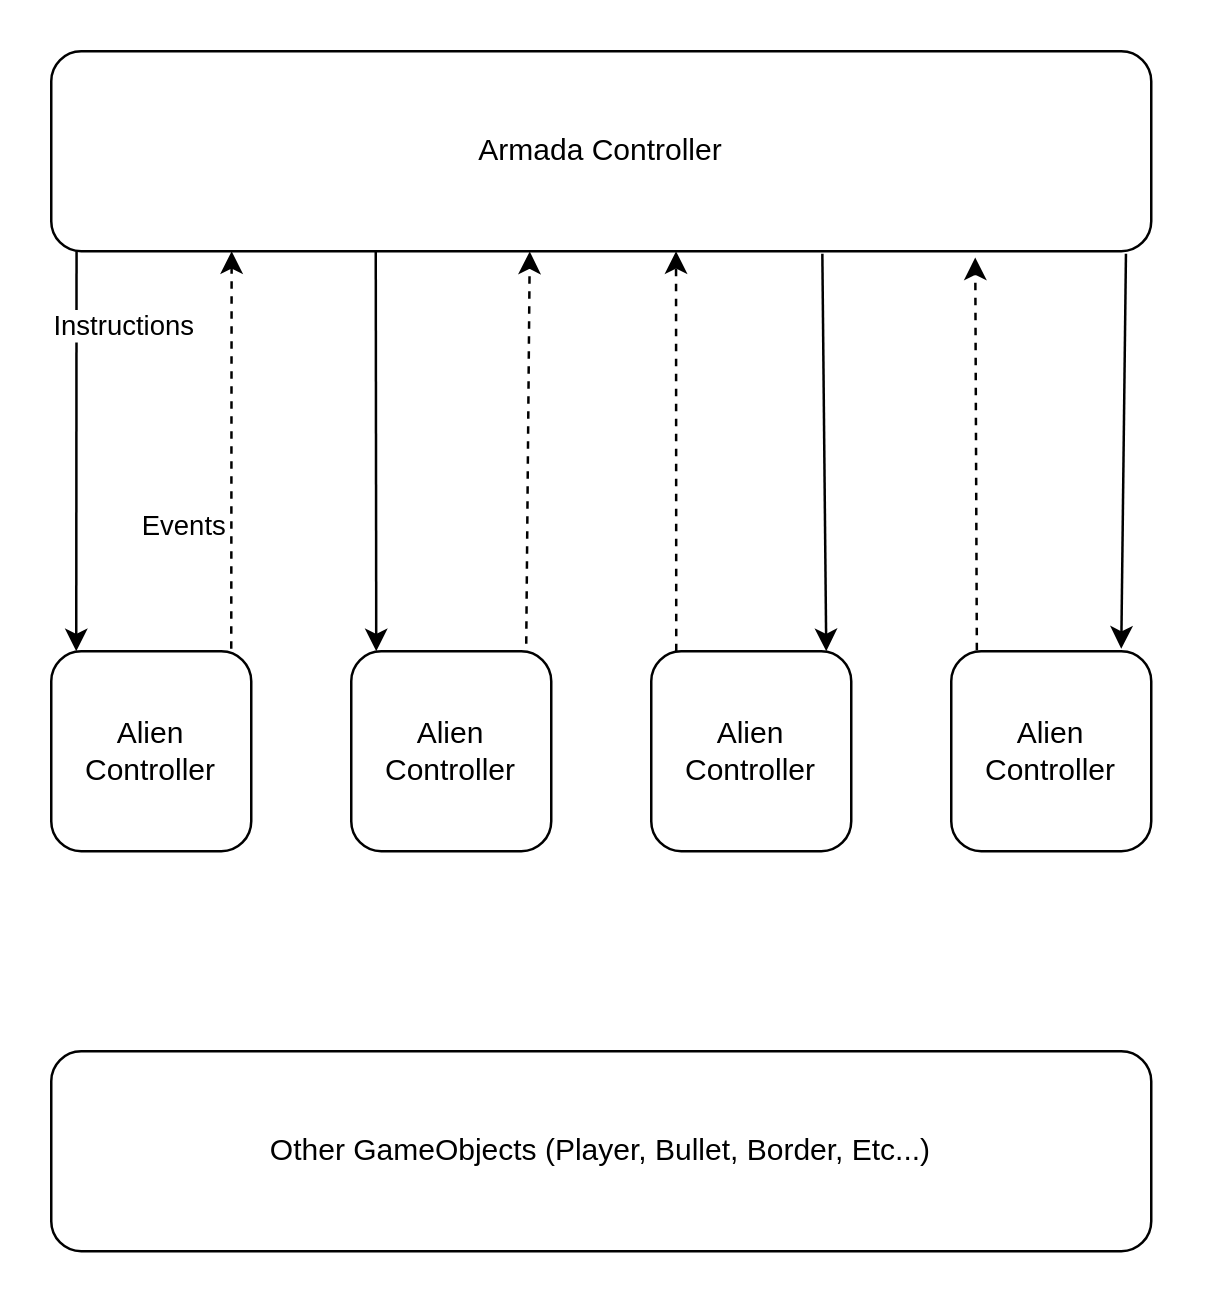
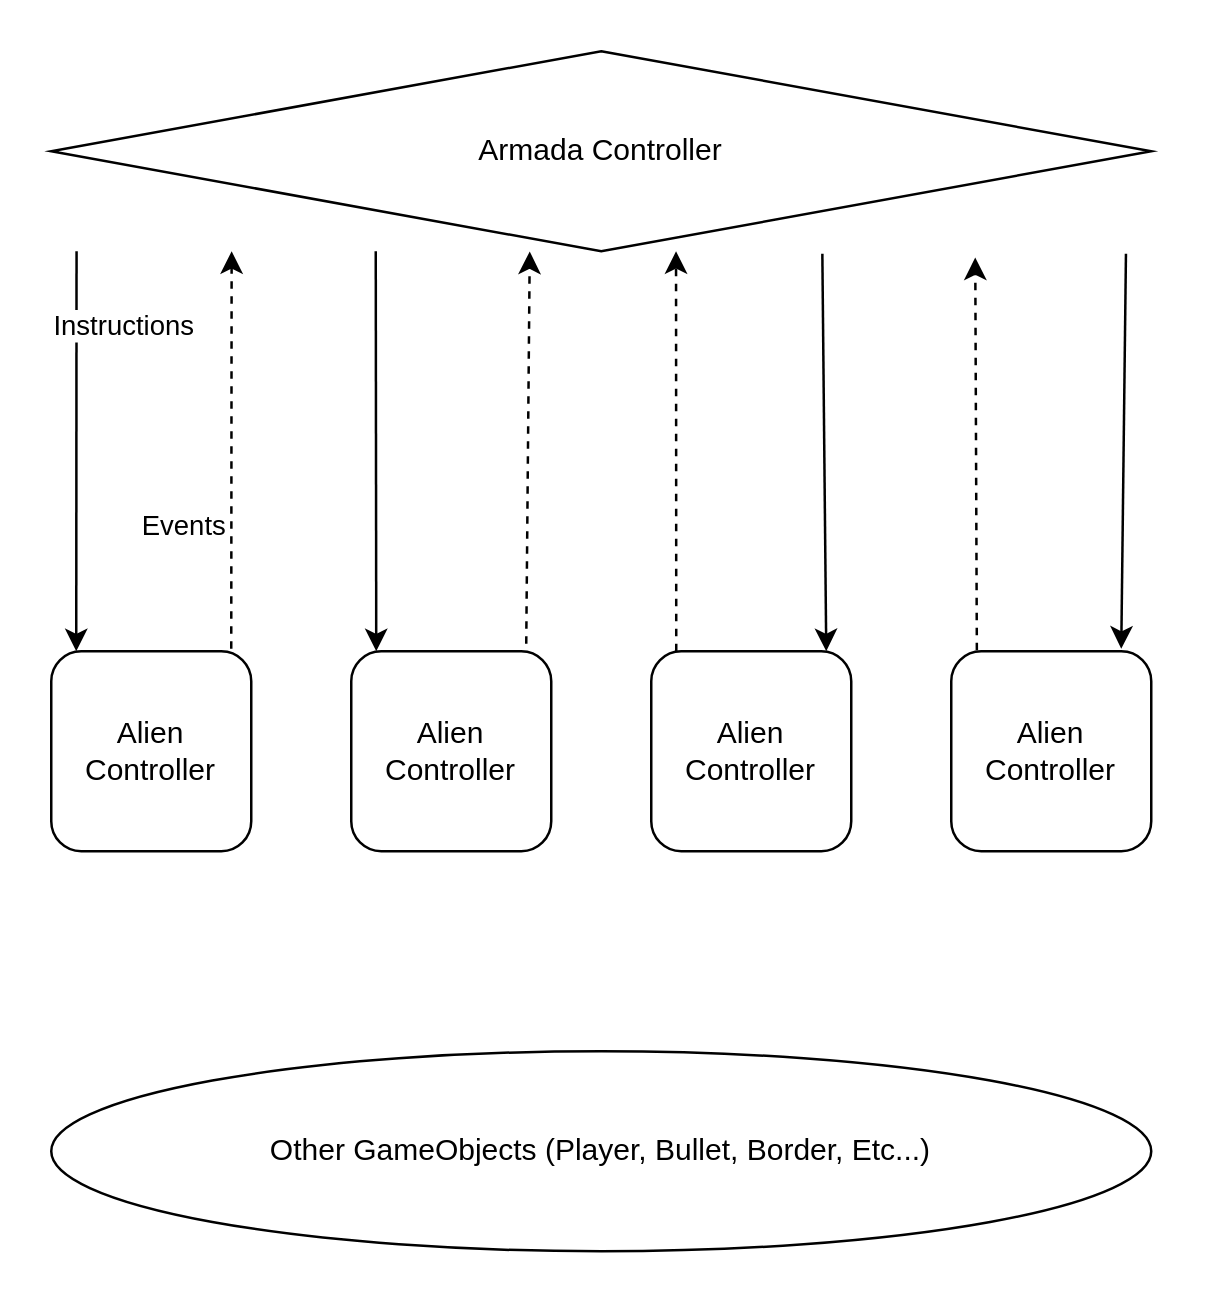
  <mxCell id="0" />
  <mxCell id="1" parent="0" />
- <mxCell id="2" value="Armada Controller" style="rounded=1;whiteSpace=wrap;html=1;" vertex="1" parent="1"><mxGeometry x="20" y="20" width="440" height="80" as="geometry" /></mxCell>
+ <mxCell id="2" value="Armada Controller" style="rhombus;whiteSpace=wrap;html=1;" vertex="1" parent="1"><mxGeometry x="20" y="20" width="440" height="80" as="geometry" /></mxCell>
  <mxCell id="3" value="Alien Controller" style="rounded=1;whiteSpace=wrap;html=1;" vertex="1" parent="1"><mxGeometry x="20" y="260" width="80" height="80" as="geometry" /></mxCell>
  <mxCell id="4" value="Alien Controller" style="rounded=1;whiteSpace=wrap;html=1;" vertex="1" parent="1"><mxGeometry x="140" y="260" width="80" height="80" as="geometry" /></mxCell>
  <mxCell id="5" value="Alien Controller" style="rounded=1;whiteSpace=wrap;html=1;" vertex="1" parent="1"><mxGeometry x="260" y="260" width="80" height="80" as="geometry" /></mxCell>
  <mxCell id="6" value="Alien Controller" style="rounded=1;whiteSpace=wrap;html=1;" vertex="1" parent="1"><mxGeometry x="380" y="260" width="80" height="80" as="geometry" /></mxCell>
  <mxCell id="7" value="" style="endArrow=classic;html=1;entryX=0.125;entryY=0;entryDx=0;entryDy=0;exitX=0.023;exitY=1;exitDx=0;exitDy=0;exitPerimeter=0;entryPerimeter=0;" edge="1" parent="1" source="2" target="3"><mxGeometry relative="1" as="geometry"><mxPoint x="100" y="440" as="sourcePoint" /><mxPoint x="200" y="440" as="targetPoint" /></mxGeometry></mxCell>
  <mxCell id="8" value="Instructions" style="edgeLabel;resizable=0;html=1;align=center;verticalAlign=middle;" connectable="0" vertex="1" parent="7"><mxGeometry relative="1" as="geometry"><mxPoint x="18.25" y="-50.28" as="offset" /></mxGeometry></mxCell>
  <mxCell id="9" value="" style="endArrow=classic;html=1;entryX=0.875;entryY=0;entryDx=0;entryDy=0;entryPerimeter=0;exitX=0.701;exitY=1.013;exitDx=0;exitDy=0;exitPerimeter=0;" edge="1" parent="1" source="2" target="5"><mxGeometry relative="1" as="geometry"><mxPoint x="224" y="120" as="sourcePoint" /><mxPoint x="80" y="280" as="targetPoint" /></mxGeometry></mxCell>
  <mxCell id="10" value="" style="endArrow=classic;html=1;exitX=0.977;exitY=1.013;exitDx=0;exitDy=0;exitPerimeter=0;" edge="1" parent="1" source="2"><mxGeometry relative="1" as="geometry"><mxPoint x="234" y="130" as="sourcePoint" /><mxPoint x="448" y="259" as="targetPoint" /></mxGeometry></mxCell>
  <mxCell id="11" value="" style="endArrow=classic;html=1;dashed=1;exitX=0.9;exitY=-0.012;exitDx=0;exitDy=0;exitPerimeter=0;entryX=0.164;entryY=1;entryDx=0;entryDy=0;entryPerimeter=0;" edge="1" parent="1" source="3" target="2"><mxGeometry relative="1" as="geometry"><mxPoint x="190" y="330" as="sourcePoint" /><mxPoint x="140" y="110" as="targetPoint" /></mxGeometry></mxCell>
  <mxCell id="12" value="Events" style="edgeLabel;resizable=0;html=1;align=center;verticalAlign=middle;" connectable="0" vertex="1" parent="11"><mxGeometry relative="1" as="geometry"><mxPoint x="-20" y="30" as="offset" /></mxGeometry></mxCell>
  <mxCell id="13" value="" style="endArrow=classic;html=1;exitX=0.295;exitY=1;exitDx=0;exitDy=0;exitPerimeter=0;" edge="1" parent="1" source="2"><mxGeometry relative="1" as="geometry"><mxPoint x="260" y="110" as="sourcePoint" /><mxPoint x="150" y="260" as="targetPoint" /></mxGeometry></mxCell>
  <mxCell id="14" value="" style="endArrow=classic;html=1;dashed=1;entryX=0.435;entryY=1.001;entryDx=0;entryDy=0;entryPerimeter=0;" edge="1" parent="1" target="2"><mxGeometry relative="1" as="geometry"><mxPoint x="210" y="257" as="sourcePoint" /><mxPoint x="305" y="110" as="targetPoint" /></mxGeometry></mxCell>
  <mxCell id="15" value="" style="endArrow=classic;html=1;dashed=1;exitX=0.125;exitY=0;exitDx=0;exitDy=0;exitPerimeter=0;entryX=0.568;entryY=1;entryDx=0;entryDy=0;entryPerimeter=0;" edge="1" parent="1" source="5" target="2"><mxGeometry relative="1" as="geometry"><mxPoint x="220" y="267" as="sourcePoint" /><mxPoint x="270" y="100" as="targetPoint" /></mxGeometry></mxCell>
  <mxCell id="16" value="" style="endArrow=classic;html=1;dashed=1;exitX=0.128;exitY=-0.005;exitDx=0;exitDy=0;exitPerimeter=0;entryX=0.84;entryY=1.031;entryDx=0;entryDy=0;entryPerimeter=0;" edge="1" parent="1" source="6" target="2"><mxGeometry relative="1" as="geometry"><mxPoint x="230" y="277" as="sourcePoint" /><mxPoint x="390" y="103" as="targetPoint" /></mxGeometry></mxCell>
- <mxCell id="17" value="Other GameObjects (Player, Bullet, Border, Etc...)" style="rounded=1;whiteSpace=wrap;html=1;" vertex="1" parent="1"><mxGeometry x="20" y="420" width="440" height="80" as="geometry" /></mxCell>
+ <mxCell id="17" value="Other GameObjects (Player, Bullet, Border, Etc...)" style="ellipse;whiteSpace=wrap;html=1;" vertex="1" parent="1"><mxGeometry x="20" y="420" width="440" height="80" as="geometry" /></mxCell>
